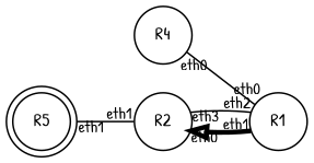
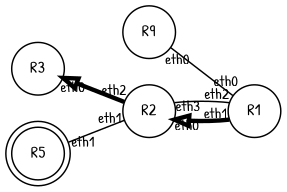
  graph {
    fontname="Patrick Hand"
    mindist=5
    rankdir=LR
    node [fontname="Patrick Hand" fontsize=11 shape=circle]
    edge [arrowhead=none arrowtail=none dir=both fontname="Patrick Hand" fontsize=8 headlabel=eth1 labeldistance=1.0 labelfontsize=10 taillabel=eth0]
    R2
    R1
-   R4
+   R3
+   R4 [label=R9]
    R5 [shape=doublecircle]
    R2 -- R1 [arrowtail=empty penwidth=3]
    R2 -- R1 [headlabel=eth2 taillabel=eth3]
+   R3 -- R2 [arrowtail=empty headlabel=eth2 penwidth=3]
    R4 -- R1 [headlabel=eth0]
    R5 -- R2 [taillabel=eth1]
  }
